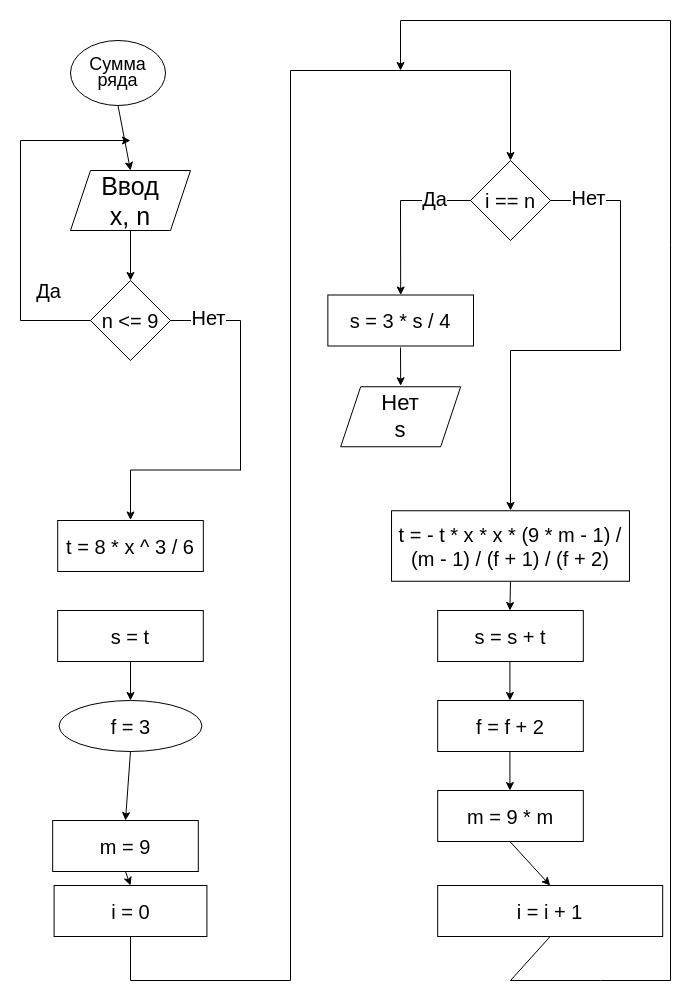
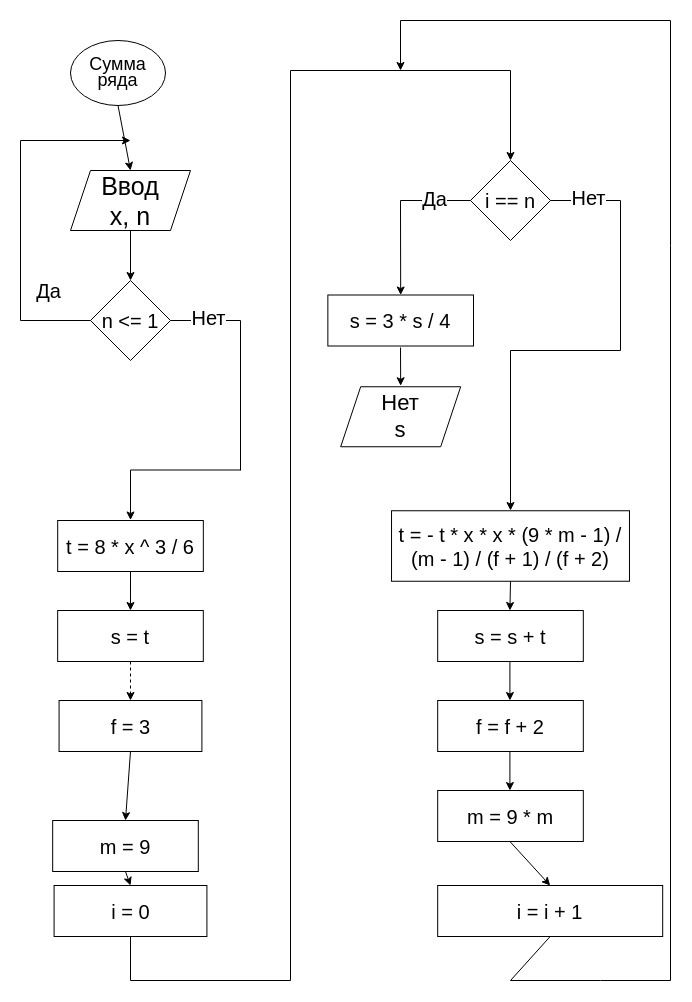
  <mxCell id="0" />
  <mxCell id="1" parent="0" />
  <mxCell id="2" value="&lt;p style=&quot;line-height: 110%;&quot;&gt;&lt;font style=&quot;font-size: 18px;&quot;&gt;Сумма ряда&lt;/font&gt;&lt;/p&gt;" style="ellipse;whiteSpace=wrap;html=1;" parent="1" vertex="1"><mxGeometry x="70.01" y="40" width="95" height="65" as="geometry" /></mxCell>
  <mxCell id="3" value="&lt;span style=&quot;font-size: 25px;&quot;&gt;Ввод &lt;br&gt;x, n&lt;/span&gt;" style="shape=parallelogram;perimeter=parallelogramPerimeter;whiteSpace=wrap;html=1;fixedSize=1;" parent="1" vertex="1"><mxGeometry x="70.01" y="170" width="120" height="60" as="geometry" /></mxCell>
  <mxCell id="4" value="" style="endArrow=classic;html=1;rounded=0;exitX=0.5;exitY=1;exitDx=0;exitDy=0;entryX=0.5;entryY=0;entryDx=0;entryDy=0;" parent="1" source="2" target="3" edge="1"><mxGeometry width="50" height="50" relative="1" as="geometry"><mxPoint x="50" y="650" as="sourcePoint" /><mxPoint x="100" y="600" as="targetPoint" /></mxGeometry></mxCell>
  <mxCell id="5" value="" style="endArrow=classic;html=1;rounded=0;exitX=0.5;exitY=1;exitDx=0;exitDy=0;" parent="1" source="3" edge="1"><mxGeometry width="50" height="50" relative="1" as="geometry"><mxPoint x="120" y="250" as="sourcePoint" /><mxPoint x="130" y="280" as="targetPoint" /></mxGeometry></mxCell>
  <mxCell id="6" value="t = 8 * x ^ 3 / 6" style="rounded=0;whiteSpace=wrap;html=1;fontSize=20;" parent="1" vertex="1"><mxGeometry x="57.19" y="520" width="145.64" height="51" as="geometry" /></mxCell>
- <mxCell id="7" value="&lt;span style=&quot;font-size: 20px;&quot;&gt;n &amp;lt;= 9&lt;/span&gt;" style="rhombus;whiteSpace=wrap;html=1;" parent="1" vertex="1"><mxGeometry x="90" y="280" width="80" height="80" as="geometry" /></mxCell>
+ <mxCell id="7" value="&lt;span style=&quot;font-size: 20px;&quot;&gt;n &amp;lt;= 1&lt;/span&gt;" style="rhombus;whiteSpace=wrap;html=1;" parent="1" vertex="1"><mxGeometry x="90" y="280" width="80" height="80" as="geometry" /></mxCell>
  <mxCell id="8" value="" style="endArrow=none;html=1;rounded=0;exitX=1;exitY=0.5;exitDx=0;exitDy=0;endFill=0;" parent="1" edge="1"><mxGeometry width="50" height="50" relative="1" as="geometry"><mxPoint x="170" y="320" as="sourcePoint" /><mxPoint x="240" y="470" as="targetPoint" /><Array as="points"><mxPoint x="240" y="320" /></Array></mxGeometry></mxCell>
  <mxCell id="9" value="&lt;font style=&quot;font-size: 20px;&quot;&gt;Нет&lt;/font&gt;" style="edgeLabel;html=1;align=center;verticalAlign=middle;resizable=0;points=[];" parent="8" vertex="1" connectable="0"><mxGeometry x="-0.477" y="1" relative="1" as="geometry"><mxPoint x="-21" y="-3" as="offset" /></mxGeometry></mxCell>
  <mxCell id="10" value="&#10;&lt;div style=&quot;color: rgb(204, 204, 204); background-color: rgb(31, 31, 31); font-family: Consolas, &amp;quot;Courier New&amp;quot;, monospace; font-weight: normal; font-size: 14px; line-height: 19px;&quot;&gt;&lt;br&gt;&lt;/div&gt;&#10;&#10;" style="endArrow=classic;html=1;rounded=0;exitX=0;exitY=0.5;exitDx=0;exitDy=0;" parent="1" edge="1"><mxGeometry width="50" height="50" relative="1" as="geometry"><mxPoint x="90" y="320" as="sourcePoint" /><mxPoint x="130" y="140" as="targetPoint" /><Array as="points"><mxPoint x="20" y="320" /><mxPoint x="20" y="140" /></Array></mxGeometry></mxCell>
  <mxCell id="11" value="&lt;font style=&quot;font-size: 20px;&quot;&gt;Да&lt;/font&gt;" style="edgeLabel;html=1;align=center;verticalAlign=middle;resizable=0;points=[];" parent="10" vertex="1" connectable="0"><mxGeometry x="-0.446" y="1" relative="1" as="geometry"><mxPoint x="28" y="-1" as="offset" /></mxGeometry></mxCell>
  <mxCell id="12" value="" style="endArrow=classic;html=1;rounded=0;" parent="1" edge="1"><mxGeometry width="50" height="50" relative="1" as="geometry"><mxPoint x="240" y="469.5" as="sourcePoint" /><mxPoint x="130" y="519.5" as="targetPoint" /><Array as="points"><mxPoint x="130" y="469.5" /></Array></mxGeometry></mxCell>
+ <mxCell id="13" value="" style="endArrow=classic;html=1;rounded=0;entryX=0.5;entryY=0;entryDx=0;entryDy=0;exitX=0.5;exitY=1;exitDx=0;exitDy=0;" parent="1" source="6" target="14" edge="1"><mxGeometry width="50" height="50" relative="1" as="geometry"><mxPoint x="129.29" y="600" as="sourcePoint" /><mxPoint x="129.38" y="635" as="targetPoint" /></mxGeometry></mxCell>
  <mxCell id="14" value="s = t" style="rounded=0;whiteSpace=wrap;html=1;fontSize=20;" parent="1" vertex="1"><mxGeometry x="57.17" y="610" width="145.64" height="51" as="geometry" /></mxCell>
- <mxCell id="15" value="" style="endArrow=classic;html=1;rounded=0;entryX=0.5;entryY=0;entryDx=0;entryDy=0;exitX=0.5;exitY=1;exitDx=0;exitDy=0;" parent="1" source="14" target="16" edge="1"><mxGeometry width="50" height="50" relative="1" as="geometry"><mxPoint x="129.99" y="681" as="sourcePoint" /><mxPoint x="129.37" y="745" as="targetPoint" /></mxGeometry></mxCell>
- <mxCell id="16" value="f = 3" style="ellipse;whiteSpace=wrap;html=1;fontSize=20;" parent="1" vertex="1"><mxGeometry x="58.57" y="700" width="142.83" height="51" as="geometry" /></mxCell>
+ <mxCell id="15" value="" style="endArrow=classic;html=1;rounded=0;entryX=0.5;entryY=0;entryDx=0;entryDy=0;exitX=0.5;exitY=1;exitDx=0;exitDy=0;dashed=1;" parent="1" source="14" target="16" edge="1"><mxGeometry width="50" height="50" relative="1" as="geometry"><mxPoint x="129.99" y="681" as="sourcePoint" /><mxPoint x="129.37" y="745" as="targetPoint" /></mxGeometry></mxCell>
+ <mxCell id="16" value="f = 3" style="rounded=0;whiteSpace=wrap;html=1;fontSize=20;" parent="1" vertex="1"><mxGeometry x="58.57" y="700" width="142.83" height="51" as="geometry" /></mxCell>
  <mxCell id="17" value="" style="endArrow=classic;html=1;rounded=0;entryX=0.5;entryY=0;entryDx=0;entryDy=0;exitX=0.5;exitY=1;exitDx=0;exitDy=0;" parent="1" source="16" target="18" edge="1"><mxGeometry width="50" height="50" relative="1" as="geometry"><mxPoint x="130" y="791" as="sourcePoint" /><mxPoint x="129.38" y="855" as="targetPoint" /></mxGeometry></mxCell>
  <mxCell id="18" value="m = 9" style="rounded=0;whiteSpace=wrap;html=1;fontSize=20;" parent="1" vertex="1"><mxGeometry x="52.17" y="820" width="145.63" height="51" as="geometry" /></mxCell>
  <mxCell id="19" value="" style="endArrow=classic;html=1;rounded=0;entryX=0.5;entryY=0;entryDx=0;entryDy=0;exitX=0.5;exitY=1;exitDx=0;exitDy=0;" parent="1" source="18" target="20" edge="1"><mxGeometry width="50" height="50" relative="1" as="geometry"><mxPoint x="129.98" y="890" as="sourcePoint" /><mxPoint x="129.36" y="954" as="targetPoint" /></mxGeometry></mxCell>
  <mxCell id="20" value="i = 0" style="rounded=0;whiteSpace=wrap;html=1;fontSize=20;" parent="1" vertex="1"><mxGeometry x="53.58" y="885" width="152.83" height="51" as="geometry" /></mxCell>
  <mxCell id="21" value="" style="endArrow=classic;html=1;rounded=0;exitX=0.5;exitY=1;exitDx=0;exitDy=0;endFill=1;" parent="1" source="20" edge="1"><mxGeometry width="50" height="50" relative="1" as="geometry"><mxPoint x="180" y="330" as="sourcePoint" /><mxPoint x="510" y="160" as="targetPoint" /><Array as="points"><mxPoint x="130" y="980" /><mxPoint x="290" y="980" /><mxPoint x="290" y="70" /><mxPoint x="510" y="70" /></Array></mxGeometry></mxCell>
  <mxCell id="22" value="&lt;span style=&quot;font-size: 20px;&quot;&gt;i == n&lt;/span&gt;" style="rhombus;whiteSpace=wrap;html=1;" parent="1" vertex="1"><mxGeometry x="470" y="160" width="80" height="80" as="geometry" /></mxCell>
  <mxCell id="23" value="&#10;&lt;div style=&quot;color: rgb(204, 204, 204); background-color: rgb(31, 31, 31); font-family: Consolas, &amp;quot;Courier New&amp;quot;, monospace; font-weight: normal; font-size: 14px; line-height: 19px;&quot;&gt;&lt;br&gt;&lt;/div&gt;&#10;&#10;" style="endArrow=classic;html=1;rounded=0;exitX=0;exitY=0.5;exitDx=0;exitDy=0;entryX=0.5;entryY=0;entryDx=0;entryDy=0;" parent="1" target="25" edge="1"><mxGeometry width="50" height="50" relative="1" as="geometry"><mxPoint x="470" y="200" as="sourcePoint" /><mxPoint x="399" y="268" as="targetPoint" /><Array as="points"><mxPoint x="400" y="200" /></Array></mxGeometry></mxCell>
  <mxCell id="24" value="&lt;font style=&quot;font-size: 20px;&quot;&gt;Да&lt;/font&gt;" style="edgeLabel;html=1;align=center;verticalAlign=middle;resizable=0;points=[];" parent="23" vertex="1" connectable="0"><mxGeometry x="-0.446" y="1" relative="1" as="geometry"><mxPoint x="9" y="-4" as="offset" /></mxGeometry></mxCell>
  <mxCell id="25" value="s = 3 * s / 4" style="rounded=0;whiteSpace=wrap;html=1;fontSize=20;" parent="1" vertex="1"><mxGeometry x="327.36" y="294.5" width="145.64" height="51" as="geometry" /></mxCell>
  <mxCell id="26" value="" style="endArrow=classic;html=1;rounded=0;entryX=0.5;entryY=0;entryDx=0;entryDy=0;" parent="1" edge="1"><mxGeometry width="50" height="50" relative="1" as="geometry"><mxPoint x="400" y="347" as="sourcePoint" /><mxPoint x="400.18" y="385.25" as="targetPoint" /></mxGeometry></mxCell>
  <mxCell id="27" value="&lt;span style=&quot;font-size: 22px;&quot;&gt;Нет&lt;br&gt;s&lt;br&gt;&lt;/span&gt;" style="shape=parallelogram;perimeter=parallelogramPerimeter;whiteSpace=wrap;html=1;fixedSize=1;" parent="1" vertex="1"><mxGeometry x="340.18" y="386.25" width="120" height="60" as="geometry" /></mxCell>
  <mxCell id="28" value="" style="endArrow=none;html=1;rounded=0;exitX=1;exitY=0.5;exitDx=0;exitDy=0;endFill=0;" parent="1" edge="1"><mxGeometry width="50" height="50" relative="1" as="geometry"><mxPoint x="550" y="200" as="sourcePoint" /><mxPoint x="620" y="350" as="targetPoint" /><Array as="points"><mxPoint x="620" y="200" /></Array></mxGeometry></mxCell>
  <mxCell id="29" value="&lt;font style=&quot;font-size: 20px;&quot;&gt;Нет&lt;/font&gt;" style="edgeLabel;html=1;align=center;verticalAlign=middle;resizable=0;points=[];" parent="28" vertex="1" connectable="0"><mxGeometry x="-0.477" y="1" relative="1" as="geometry"><mxPoint x="-21" y="-3" as="offset" /></mxGeometry></mxCell>
  <mxCell id="30" value="" style="endArrow=classic;html=1;rounded=0;" parent="1" edge="1"><mxGeometry width="50" height="50" relative="1" as="geometry"><mxPoint x="620" y="350" as="sourcePoint" /><mxPoint x="510" y="510" as="targetPoint" /><Array as="points"><mxPoint x="510" y="350" /></Array></mxGeometry></mxCell>
  <mxCell id="31" value="" style="endArrow=classic;html=1;rounded=0;entryX=0.5;entryY=0;entryDx=0;entryDy=0;exitX=0.5;exitY=1;exitDx=0;exitDy=0;" parent="1" edge="1"><mxGeometry width="50" height="50" relative="1" as="geometry"><mxPoint x="509.41" y="661" as="sourcePoint" /><mxPoint x="509.41" y="700" as="targetPoint" /></mxGeometry></mxCell>
  <mxCell id="32" value="f = f + 2" style="rounded=0;whiteSpace=wrap;html=1;fontSize=20;" parent="1" vertex="1"><mxGeometry x="437.18" y="700" width="145.64" height="51" as="geometry" /></mxCell>
  <mxCell id="33" value="" style="endArrow=classic;html=1;rounded=0;entryX=0.5;entryY=0;entryDx=0;entryDy=0;exitX=0.5;exitY=1;exitDx=0;exitDy=0;" parent="1" edge="1"><mxGeometry width="50" height="50" relative="1" as="geometry"><mxPoint x="509.41" y="751" as="sourcePoint" /><mxPoint x="509.41" y="790" as="targetPoint" /></mxGeometry></mxCell>
  <mxCell id="34" value="m = 9 * m" style="rounded=0;whiteSpace=wrap;html=1;fontSize=20;" parent="1" vertex="1"><mxGeometry x="437.18" y="790" width="145.64" height="51" as="geometry" /></mxCell>
  <mxCell id="35" value="" style="endArrow=classic;html=1;rounded=0;entryX=0.5;entryY=0;entryDx=0;entryDy=0;exitX=0.5;exitY=1;exitDx=0;exitDy=0;" parent="1" edge="1" target="36"><mxGeometry width="50" height="50" relative="1" as="geometry"><mxPoint x="509.41" y="841" as="sourcePoint" /><mxPoint x="509.41" y="880" as="targetPoint" /></mxGeometry></mxCell>
  <mxCell id="36" value="i = i + 1" style="rounded=0;whiteSpace=wrap;html=1;fontSize=20;" parent="1" vertex="1"><mxGeometry x="437.18" y="885" width="225" height="51" as="geometry" /></mxCell>
  <mxCell id="37" value="" style="endArrow=classic;html=1;rounded=0;endFill=1;exitX=0.5;exitY=1;exitDx=0;exitDy=0;" parent="1" edge="1" source="36"><mxGeometry width="50" height="50" relative="1" as="geometry"><mxPoint x="510" y="1200" as="sourcePoint" /><mxPoint x="400" y="70" as="targetPoint" /><Array as="points"><mxPoint x="510" y="980" /><mxPoint x="600" y="980" /><mxPoint x="670" y="980" /><mxPoint x="670" y="245" /><mxPoint x="670" y="20" /><mxPoint x="400" y="20" /></Array></mxGeometry></mxCell>
  <mxCell id="38" value="" style="endArrow=classic;html=1;rounded=0;entryX=0.5;entryY=0;entryDx=0;entryDy=0;exitX=0.5;exitY=1;exitDx=0;exitDy=0;" parent="1" edge="1" source="40"><mxGeometry width="50" height="50" relative="1" as="geometry"><mxPoint x="509.41" y="571" as="sourcePoint" /><mxPoint x="509.41" y="610" as="targetPoint" /></mxGeometry></mxCell>
  <mxCell id="39" value="s = s + t" style="rounded=0;whiteSpace=wrap;html=1;fontSize=20;" parent="1" vertex="1"><mxGeometry x="437.18" y="610" width="145.64" height="51" as="geometry" /></mxCell>
  <mxCell id="40" value="t = - t * x * x * (9 * m - 1) / (m - 1) / (f + 1) / (f + 2)" style="rounded=0;whiteSpace=wrap;html=1;fontSize=20;" vertex="1" parent="1"><mxGeometry x="391.03" y="510.25" width="237.95" height="70.5" as="geometry" /></mxCell>
